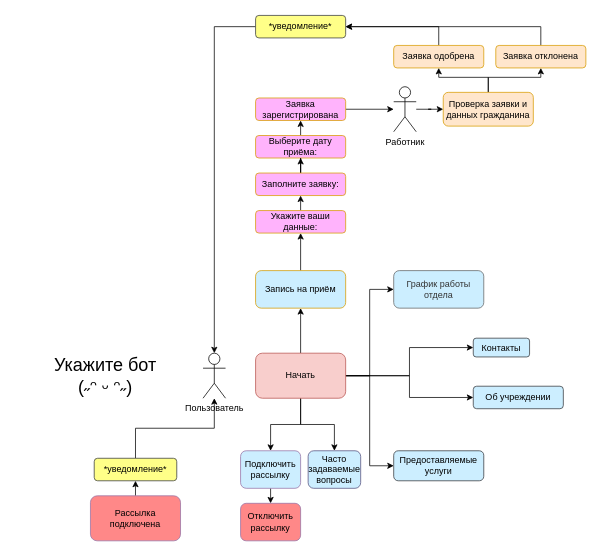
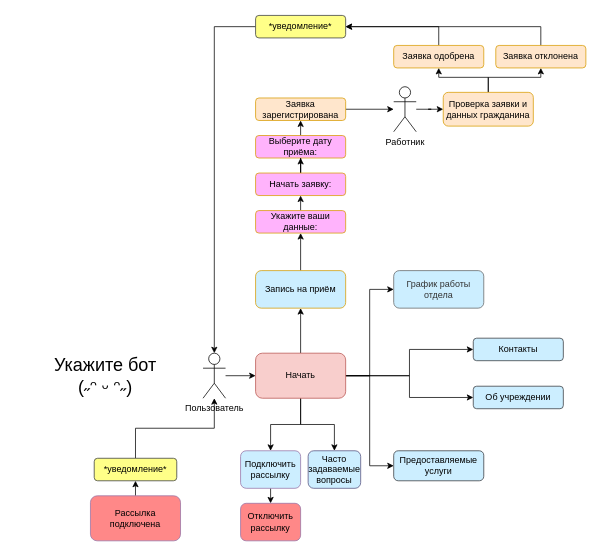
  <mxCell id="0" />
  <mxCell id="1" parent="0" />
+ <mxCell id="2" style="edgeStyle=orthogonalEdgeStyle;rounded=0;orthogonalLoop=1;jettySize=auto;html=1;entryX=0;entryY=0.5;entryDx=0;entryDy=0;" edge="1" parent="1" source="3" target="18"><mxGeometry relative="1" as="geometry" /></mxCell>
  <mxCell id="3" value="Пользователь" style="shape=umlActor;verticalLabelPosition=bottom;verticalAlign=top;html=1;outlineConnect=0;" vertex="1" parent="1"><mxGeometry x="270" y="470" width="30" height="60" as="geometry" /></mxCell>
  <mxCell id="4" style="edgeStyle=orthogonalEdgeStyle;rounded=0;orthogonalLoop=1;jettySize=auto;html=1;exitX=0.5;exitY=0;exitDx=0;exitDy=0;entryX=0.5;entryY=1;entryDx=0;entryDy=0;" edge="1" parent="1" source="5" target="20"><mxGeometry relative="1" as="geometry" /></mxCell>
  <mxCell id="5" value="Запись на приём" style="rounded=1;whiteSpace=wrap;html=1;fillColor=#CCEEFF;strokeColor=#d79b00;" vertex="1" parent="1"><mxGeometry x="340" y="360" width="120" height="50" as="geometry" /></mxCell>
  <mxCell id="6" value="График работы отдела" style="rounded=1;whiteSpace=wrap;html=1;fillColor=#CCEEFF;fontColor=#333333;strokeColor=#666666;" vertex="1" parent="1"><mxGeometry x="524" y="360" width="120" height="50" as="geometry" /></mxCell>
- <mxCell id="7" value="Контакты" style="rounded=1;whiteSpace=wrap;html=1;fillColor=#CCEEFF;strokeColor=#36393d;" vertex="1" parent="1"><mxGeometry x="630" y="450" width="75" height="25" as="geometry" /></mxCell>
+ <mxCell id="7" value="Контакты" style="rounded=1;whiteSpace=wrap;html=1;fillColor=#CCEEFF;strokeColor=#36393d;" vertex="1" parent="1"><mxGeometry x="630" y="450" width="120" height="30" as="geometry" /></mxCell>
  <mxCell id="8" value="Об учреждении" style="rounded=1;whiteSpace=wrap;html=1;fillColor=#CCEEFF;strokeColor=#36393d;" vertex="1" parent="1"><mxGeometry x="630" y="514" width="120" height="30" as="geometry" /></mxCell>
  <mxCell id="9" value="Предоставляемые услуги" style="rounded=1;whiteSpace=wrap;html=1;fillColor=#CCEEFF;strokeColor=#36393d;" vertex="1" parent="1"><mxGeometry x="524" y="600" width="120" height="40" as="geometry" /></mxCell>
  <mxCell id="10" value="Часто задаваемые вопросы" style="rounded=1;whiteSpace=wrap;html=1;fillColor=#CCEEFF;strokeColor=#56517e;" vertex="1" parent="1"><mxGeometry x="410" y="600" width="70" height="50" as="geometry" /></mxCell>
  <mxCell id="11" style="edgeStyle=orthogonalEdgeStyle;rounded=0;orthogonalLoop=1;jettySize=auto;html=1;exitX=1;exitY=0.5;exitDx=0;exitDy=0;entryX=0;entryY=0.5;entryDx=0;entryDy=0;" edge="1" parent="1" source="18" target="6"><mxGeometry relative="1" as="geometry" /></mxCell>
  <mxCell id="12" style="edgeStyle=orthogonalEdgeStyle;rounded=0;orthogonalLoop=1;jettySize=auto;html=1;exitX=1;exitY=0.5;exitDx=0;exitDy=0;entryX=0;entryY=0.5;entryDx=0;entryDy=0;" edge="1" parent="1" source="18" target="7"><mxGeometry relative="1" as="geometry" /></mxCell>
  <mxCell id="13" style="edgeStyle=orthogonalEdgeStyle;rounded=0;orthogonalLoop=1;jettySize=auto;html=1;exitX=1;exitY=0.5;exitDx=0;exitDy=0;entryX=0;entryY=0.5;entryDx=0;entryDy=0;" edge="1" parent="1" source="18" target="8"><mxGeometry relative="1" as="geometry" /></mxCell>
  <mxCell id="14" style="edgeStyle=orthogonalEdgeStyle;rounded=0;orthogonalLoop=1;jettySize=auto;html=1;exitX=1;exitY=0.5;exitDx=0;exitDy=0;entryX=0;entryY=0.5;entryDx=0;entryDy=0;" edge="1" parent="1" source="18" target="9"><mxGeometry relative="1" as="geometry" /></mxCell>
  <mxCell id="15" style="edgeStyle=orthogonalEdgeStyle;rounded=0;orthogonalLoop=1;jettySize=auto;html=1;exitX=0.5;exitY=0;exitDx=0;exitDy=0;entryX=0.5;entryY=1;entryDx=0;entryDy=0;" edge="1" parent="1" source="18" target="5"><mxGeometry relative="1" as="geometry" /></mxCell>
  <mxCell id="16" style="edgeStyle=orthogonalEdgeStyle;rounded=0;orthogonalLoop=1;jettySize=auto;html=1;exitX=0.5;exitY=1;exitDx=0;exitDy=0;entryX=0.5;entryY=0;entryDx=0;entryDy=0;" edge="1" parent="1" source="18" target="10"><mxGeometry relative="1" as="geometry" /></mxCell>
  <mxCell id="17" style="edgeStyle=orthogonalEdgeStyle;rounded=0;orthogonalLoop=1;jettySize=auto;html=1;exitX=0.5;exitY=1;exitDx=0;exitDy=0;entryX=0.5;entryY=0;entryDx=0;entryDy=0;" edge="1" parent="1" source="18" target="39"><mxGeometry relative="1" as="geometry" /></mxCell>
  <mxCell id="18" value="Начать" style="rounded=1;whiteSpace=wrap;html=1;fillColor=#f8cecc;strokeColor=#b85450;" vertex="1" parent="1"><mxGeometry x="340" y="470" width="120" height="60" as="geometry" /></mxCell>
  <mxCell id="19" style="edgeStyle=orthogonalEdgeStyle;rounded=0;orthogonalLoop=1;jettySize=auto;html=1;exitX=0.5;exitY=0;exitDx=0;exitDy=0;entryX=0.5;entryY=1;entryDx=0;entryDy=0;" edge="1" parent="1" source="20" target="24"><mxGeometry relative="1" as="geometry" /></mxCell>
  <mxCell id="20" value="Укажите ваши данные:" style="rounded=1;whiteSpace=wrap;html=1;fillColor=#FFB3FC;strokeColor=#d79b00;" vertex="1" parent="1"><mxGeometry x="340" y="280" width="120" height="30" as="geometry" /></mxCell>
  <mxCell id="21" style="edgeStyle=orthogonalEdgeStyle;rounded=0;orthogonalLoop=1;jettySize=auto;html=1;exitX=0.5;exitY=0;exitDx=0;exitDy=0;entryX=0.5;entryY=1;entryDx=0;entryDy=0;" edge="1" parent="1" source="22" target="34"><mxGeometry relative="1" as="geometry" /></mxCell>
  <mxCell id="22" value="Выберите дату приёма:" style="rounded=1;whiteSpace=wrap;html=1;fillColor=#FFB3FC;strokeColor=#d79b00;" vertex="1" parent="1"><mxGeometry x="340" y="180" width="120" height="30" as="geometry" /></mxCell>
  <mxCell id="23" style="edgeStyle=orthogonalEdgeStyle;rounded=0;orthogonalLoop=1;jettySize=auto;html=1;exitX=0.5;exitY=0;exitDx=0;exitDy=0;" edge="1" parent="1" source="24" target="22"><mxGeometry relative="1" as="geometry" /></mxCell>
- <mxCell id="24" value="Заполните заявку:" style="rounded=1;whiteSpace=wrap;html=1;fillColor=#FFB3FC;strokeColor=#d79b00;" vertex="1" parent="1"><mxGeometry x="340" y="230" width="120" height="30" as="geometry" /></mxCell>
+ <mxCell id="24" value="Начать заявку:" style="rounded=1;whiteSpace=wrap;html=1;fillColor=#FFB3FC;strokeColor=#d79b00;" vertex="1" parent="1"><mxGeometry x="340" y="230" width="120" height="30" as="geometry" /></mxCell>
  <mxCell id="25" style="edgeStyle=orthogonalEdgeStyle;rounded=0;orthogonalLoop=1;jettySize=auto;html=1;entryX=0;entryY=0.5;entryDx=0;entryDy=0;" edge="1" parent="1" source="26" target="31"><mxGeometry relative="1" as="geometry" /></mxCell>
  <mxCell id="26" value="Работник" style="shape=umlActor;verticalLabelPosition=bottom;verticalAlign=top;html=1;outlineConnect=0;" vertex="1" parent="1"><mxGeometry x="524" y="115" width="30" height="60" as="geometry" /></mxCell>
  <mxCell id="27" style="edgeStyle=orthogonalEdgeStyle;rounded=0;orthogonalLoop=1;jettySize=auto;html=1;exitX=0.5;exitY=0;exitDx=0;exitDy=0;entryX=1;entryY=0.5;entryDx=0;entryDy=0;" edge="1" parent="1" source="28" target="43"><mxGeometry relative="1" as="geometry" /></mxCell>
  <mxCell id="28" value="Заявка одобрена" style="rounded=1;whiteSpace=wrap;html=1;fillColor=#ffe6cc;strokeColor=#d79b00;" vertex="1" parent="1"><mxGeometry x="524" y="60" width="120" height="30" as="geometry" /></mxCell>
  <mxCell id="29" style="edgeStyle=orthogonalEdgeStyle;rounded=0;orthogonalLoop=1;jettySize=auto;html=1;exitX=0.5;exitY=0;exitDx=0;exitDy=0;entryX=0.5;entryY=1;entryDx=0;entryDy=0;" edge="1" parent="1" source="31" target="28"><mxGeometry relative="1" as="geometry" /></mxCell>
  <mxCell id="30" style="edgeStyle=orthogonalEdgeStyle;rounded=0;orthogonalLoop=1;jettySize=auto;html=1;exitX=0.5;exitY=0;exitDx=0;exitDy=0;entryX=0.5;entryY=1;entryDx=0;entryDy=0;" edge="1" parent="1" source="31" target="36"><mxGeometry relative="1" as="geometry" /></mxCell>
  <mxCell id="31" value="Проверка заявки и данных гражданина" style="rounded=1;whiteSpace=wrap;html=1;fillColor=#ffe6cc;strokeColor=#d79b00;" vertex="1" parent="1"><mxGeometry x="590" y="122.5" width="120" height="45" as="geometry" /></mxCell>
  <mxCell id="32" style="edgeStyle=orthogonalEdgeStyle;rounded=0;orthogonalLoop=1;jettySize=auto;html=1;exitX=0.5;exitY=1;exitDx=0;exitDy=0;" edge="1" parent="1" source="28" target="28"><mxGeometry relative="1" as="geometry" /></mxCell>
  <mxCell id="33" style="edgeStyle=orthogonalEdgeStyle;rounded=0;orthogonalLoop=1;jettySize=auto;html=1;exitX=1;exitY=0.5;exitDx=0;exitDy=0;" edge="1" parent="1" source="34" target="26"><mxGeometry relative="1" as="geometry" /></mxCell>
- <mxCell id="34" value="Заявка зарегистрирована" style="rounded=1;whiteSpace=wrap;html=1;fillColor=#FFB3FC;strokeColor=#d79b00;" vertex="1" parent="1"><mxGeometry x="340" y="130" width="120" height="30" as="geometry" /></mxCell>
+ <mxCell id="34" value="Заявка зарегистрирована" style="rounded=1;whiteSpace=wrap;html=1;fillColor=#ffe6cc;strokeColor=#d79b00;" vertex="1" parent="1"><mxGeometry x="340" y="130" width="120" height="30" as="geometry" /></mxCell>
  <mxCell id="35" style="edgeStyle=orthogonalEdgeStyle;rounded=0;orthogonalLoop=1;jettySize=auto;html=1;exitX=0.5;exitY=0;exitDx=0;exitDy=0;entryX=1;entryY=0.5;entryDx=0;entryDy=0;" edge="1" parent="1" source="36" target="43"><mxGeometry relative="1" as="geometry" /></mxCell>
  <mxCell id="36" value="Заявка отклонена" style="rounded=1;whiteSpace=wrap;html=1;fillColor=#ffe6cc;strokeColor=#d79b00;" vertex="1" parent="1"><mxGeometry x="660" y="60" width="120" height="30" as="geometry" /></mxCell>
  <mxCell id="37" value="&lt;font style=&quot;font-size: 24px;&quot;&gt;Укажите бот&lt;/font&gt;&lt;div&gt;&lt;font size=&quot;3&quot; style=&quot;&quot;&gt;&lt;h2 class=&quot;OrganicTitle-LinkText organic__url-text&quot; style=&quot;font-style: inherit; font-variant: inherit; font-weight: inherit; font-stretch: inherit; line-height: inherit; font-family: inherit; font-optical-sizing: inherit; font-size-adjust: inherit; font-kerning: inherit; font-feature-settings: inherit; font-variation-settings: inherit; margin: 0px; word-break: break-word; hyphens: auto;&quot;&gt;&lt;span style=&quot;&quot; class=&quot;OrganicTitleContentSpan pqldIOU9Xebsb41w01VA&quot; role=&quot;text&quot;&gt;(˶ᵔ ᵕ ᵔ˶)&lt;/span&gt;&lt;/h2&gt;&lt;/font&gt;&lt;/div&gt;" style="text;html=1;align=center;verticalAlign=middle;whiteSpace=wrap;rounded=0;strokeWidth=12;" vertex="1" parent="1"><mxGeometry x="20" y="470" width="240" height="60" as="geometry" /></mxCell>
  <mxCell id="38" style="edgeStyle=orthogonalEdgeStyle;rounded=0;orthogonalLoop=1;jettySize=auto;html=1;exitX=0.5;exitY=1;exitDx=0;exitDy=0;entryX=0.5;entryY=0;entryDx=0;entryDy=0;" edge="1" parent="1" source="39" target="44"><mxGeometry relative="1" as="geometry" /></mxCell>
  <mxCell id="39" value="Подключить рассылку" style="rounded=1;whiteSpace=wrap;html=1;fillColor=#CCEEFF;strokeColor=#9673a6;" vertex="1" parent="1"><mxGeometry x="320" y="600" width="80" height="50" as="geometry" /></mxCell>
  <mxCell id="40" style="edgeStyle=orthogonalEdgeStyle;rounded=0;orthogonalLoop=1;jettySize=auto;html=1;exitX=0.5;exitY=0;exitDx=0;exitDy=0;" edge="1" parent="1" source="41" target="3"><mxGeometry relative="1" as="geometry" /></mxCell>
  <mxCell id="41" value="*уведомление*" style="rounded=1;whiteSpace=wrap;html=1;fillColor=#ffff88;strokeColor=#36393d;" vertex="1" parent="1"><mxGeometry x="125" y="610" width="110" height="30" as="geometry" /></mxCell>
  <mxCell id="42" style="edgeStyle=orthogonalEdgeStyle;rounded=0;orthogonalLoop=1;jettySize=auto;html=1;exitX=0;exitY=0.5;exitDx=0;exitDy=0;" edge="1" parent="1" source="43" target="3"><mxGeometry relative="1" as="geometry" /></mxCell>
  <mxCell id="43" value="*уведомление*" style="rounded=1;whiteSpace=wrap;html=1;fillColor=#ffff88;strokeColor=#36393d;" vertex="1" parent="1"><mxGeometry x="340" y="20" width="120" height="30" as="geometry" /></mxCell>
  <mxCell id="44" value="Отключить рассылку" style="rounded=1;whiteSpace=wrap;html=1;fillColor=#FF8888;strokeColor=#9673a6;" vertex="1" parent="1"><mxGeometry x="320" y="670" width="80" height="50" as="geometry" /></mxCell>
  <mxCell id="45" style="edgeStyle=orthogonalEdgeStyle;rounded=0;orthogonalLoop=1;jettySize=auto;html=1;exitX=0.5;exitY=0;exitDx=0;exitDy=0;entryX=0.5;entryY=1;entryDx=0;entryDy=0;" edge="1" parent="1" source="46" target="41"><mxGeometry relative="1" as="geometry" /></mxCell>
  <mxCell id="46" value="Рассылка подключена" style="rounded=1;whiteSpace=wrap;html=1;fillColor=#FF8888;strokeColor=#9673a6;" vertex="1" parent="1"><mxGeometry x="120" y="660" width="120" height="60" as="geometry" /></mxCell>
